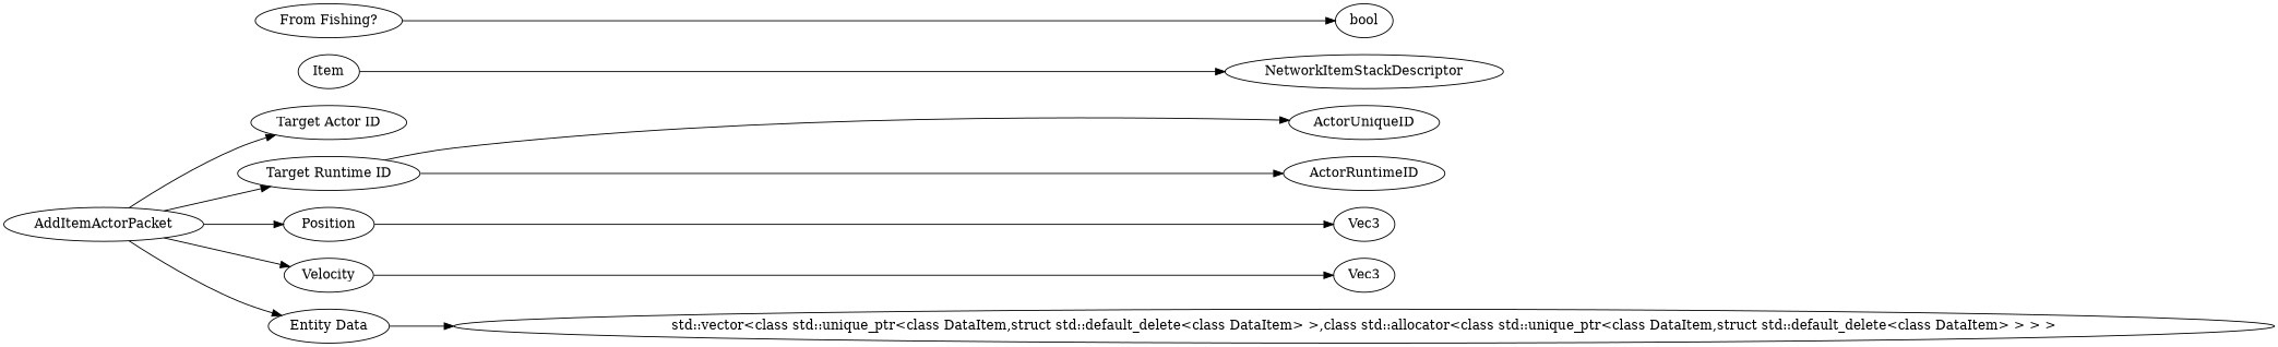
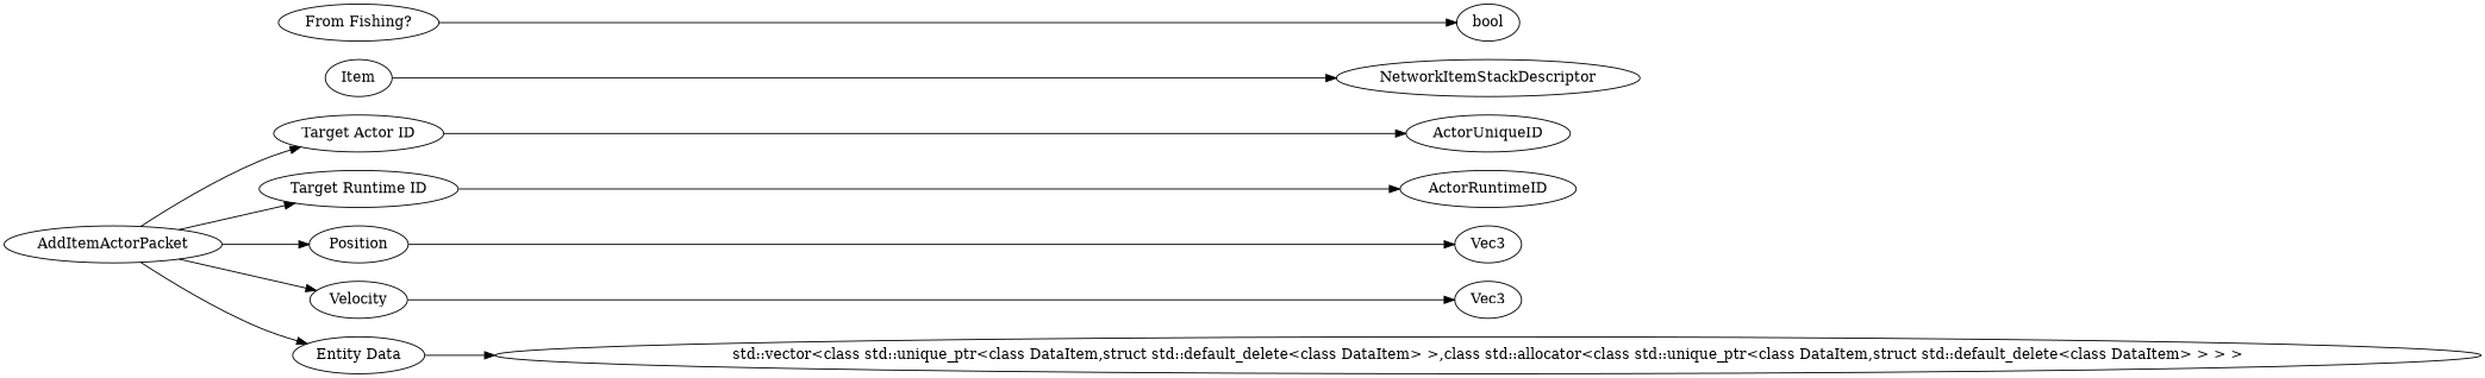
  digraph {
    fontname="DejaVu Serif"
    rankdir=LR
    node [fontname="DejaVu Serif"]
    edge [fontname="DejaVu Serif"]
    n1 [label=ActorUniqueID]
    n2 [label=ActorRuntimeID]
    n3 [label=NetworkItemStackDescriptor]
    n4 [label=Vec3]
    n5 [label=Vec3]
    n6 [label="std::vector<class std::unique_ptr<class DataItem,struct std::default_delete<class DataItem> >,class std::allocator<class std::unique_ptr<class DataItem,struct std::default_delete<class DataItem> > > >"]
    n7 [label=bool]
    n8 [label=AddItemActorPacket]
    n9 [label="Target Actor ID"]
    n10 [label="Target Runtime ID"]
    n11 [label=Position]
    n12 [label=Velocity]
    n13 [label="Entity Data"]
    n14 [label=Item]
    n15 [label="From Fishing?"]
    subgraph sub_1 {
      rank=max
      n1
      n2
      n3
      n4
      n5
      n6
      n7
    }
    n8 -> n9
    n8 -> n10
    n8 -> n11
    n8 -> n12
    n8 -> n13
-   n10 -> n1
+   n9 -> n1
    n10 -> n2
    n11 -> n4
    n12 -> n5
    n13 -> n6
    n14 -> n3
    n15 -> n7
  }
